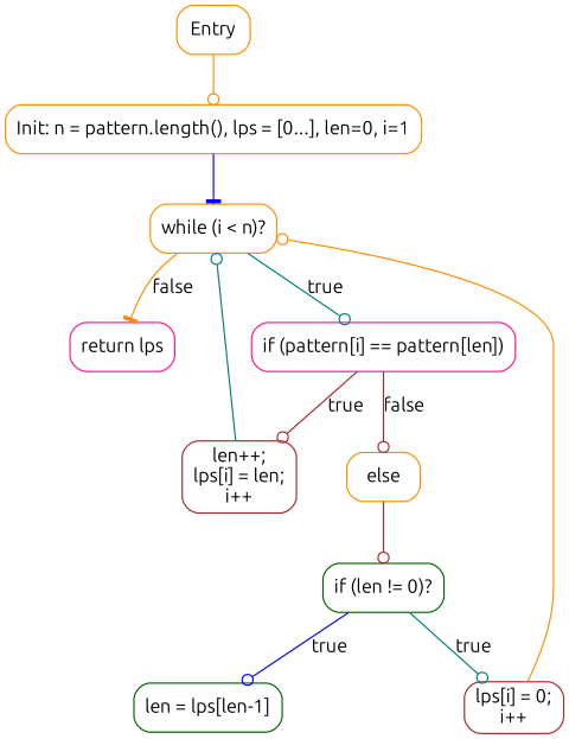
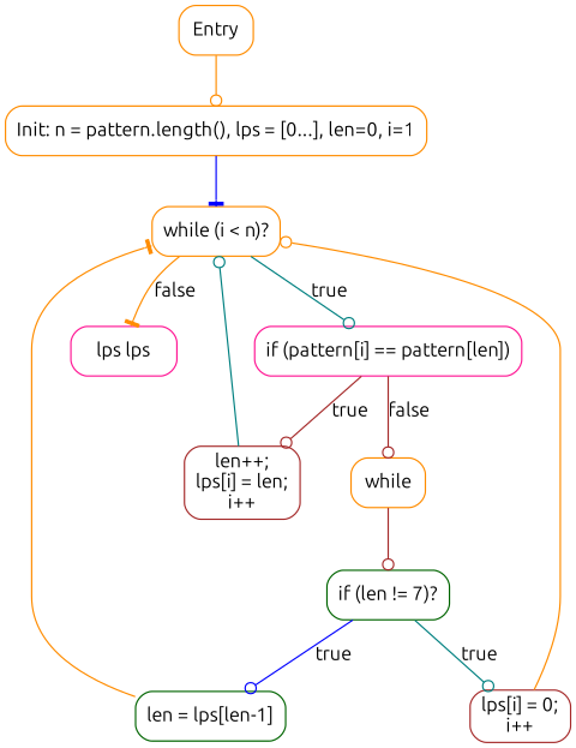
  digraph {
    fontname=Ubuntu
    node [color=darkorange fontname=Ubuntu shape=box style=rounded]
    edge [arrowhead=odot color=darkorange fontname=Ubuntu]
    n1 [label=Entry]
    n2 [label="Init: n = pattern.length(), lps = [0...], len=0, i=1"]
    n3 [label="while (i < n)?"]
    n4 [color=deeppink label="if (pattern[i] == pattern[len])"]
-   n5 [color=deeppink label="return lps"]
+   n5 [color=deeppink label="lps lps"]
    n6 [color=brown label="len++;\nlps[i] = len;\ni++"]
-   n7 [label=else]
-   n8 [color=darkgreen label="if (len != 0)?"]
+   n7 [label=while]
+   n8 [color=darkgreen label="if (len != 7)?"]
    n9 [color=darkgreen label="len = lps[len-1]"]
    n10 [color=brown label="lps[i] = 0;\ni++"]
    n1 -> n2
    n2 -> n3 [arrowhead=tee color=blue]
    n3 -> n4 [color=teal label=true]
    n3 -> n5 [arrowhead=tee label=false]
    n4 -> n6 [color=brown label=true]
    n4 -> n7 [color=brown label=false]
    n6 -> n3 [color=teal]
    n7 -> n8 [color=brown]
    n8 -> n9 [color=blue label=true]
    n8 -> n10 [color=teal label=true]
+   n9 -> n3 [arrowhead=tee]
    n10 -> n3
  }
